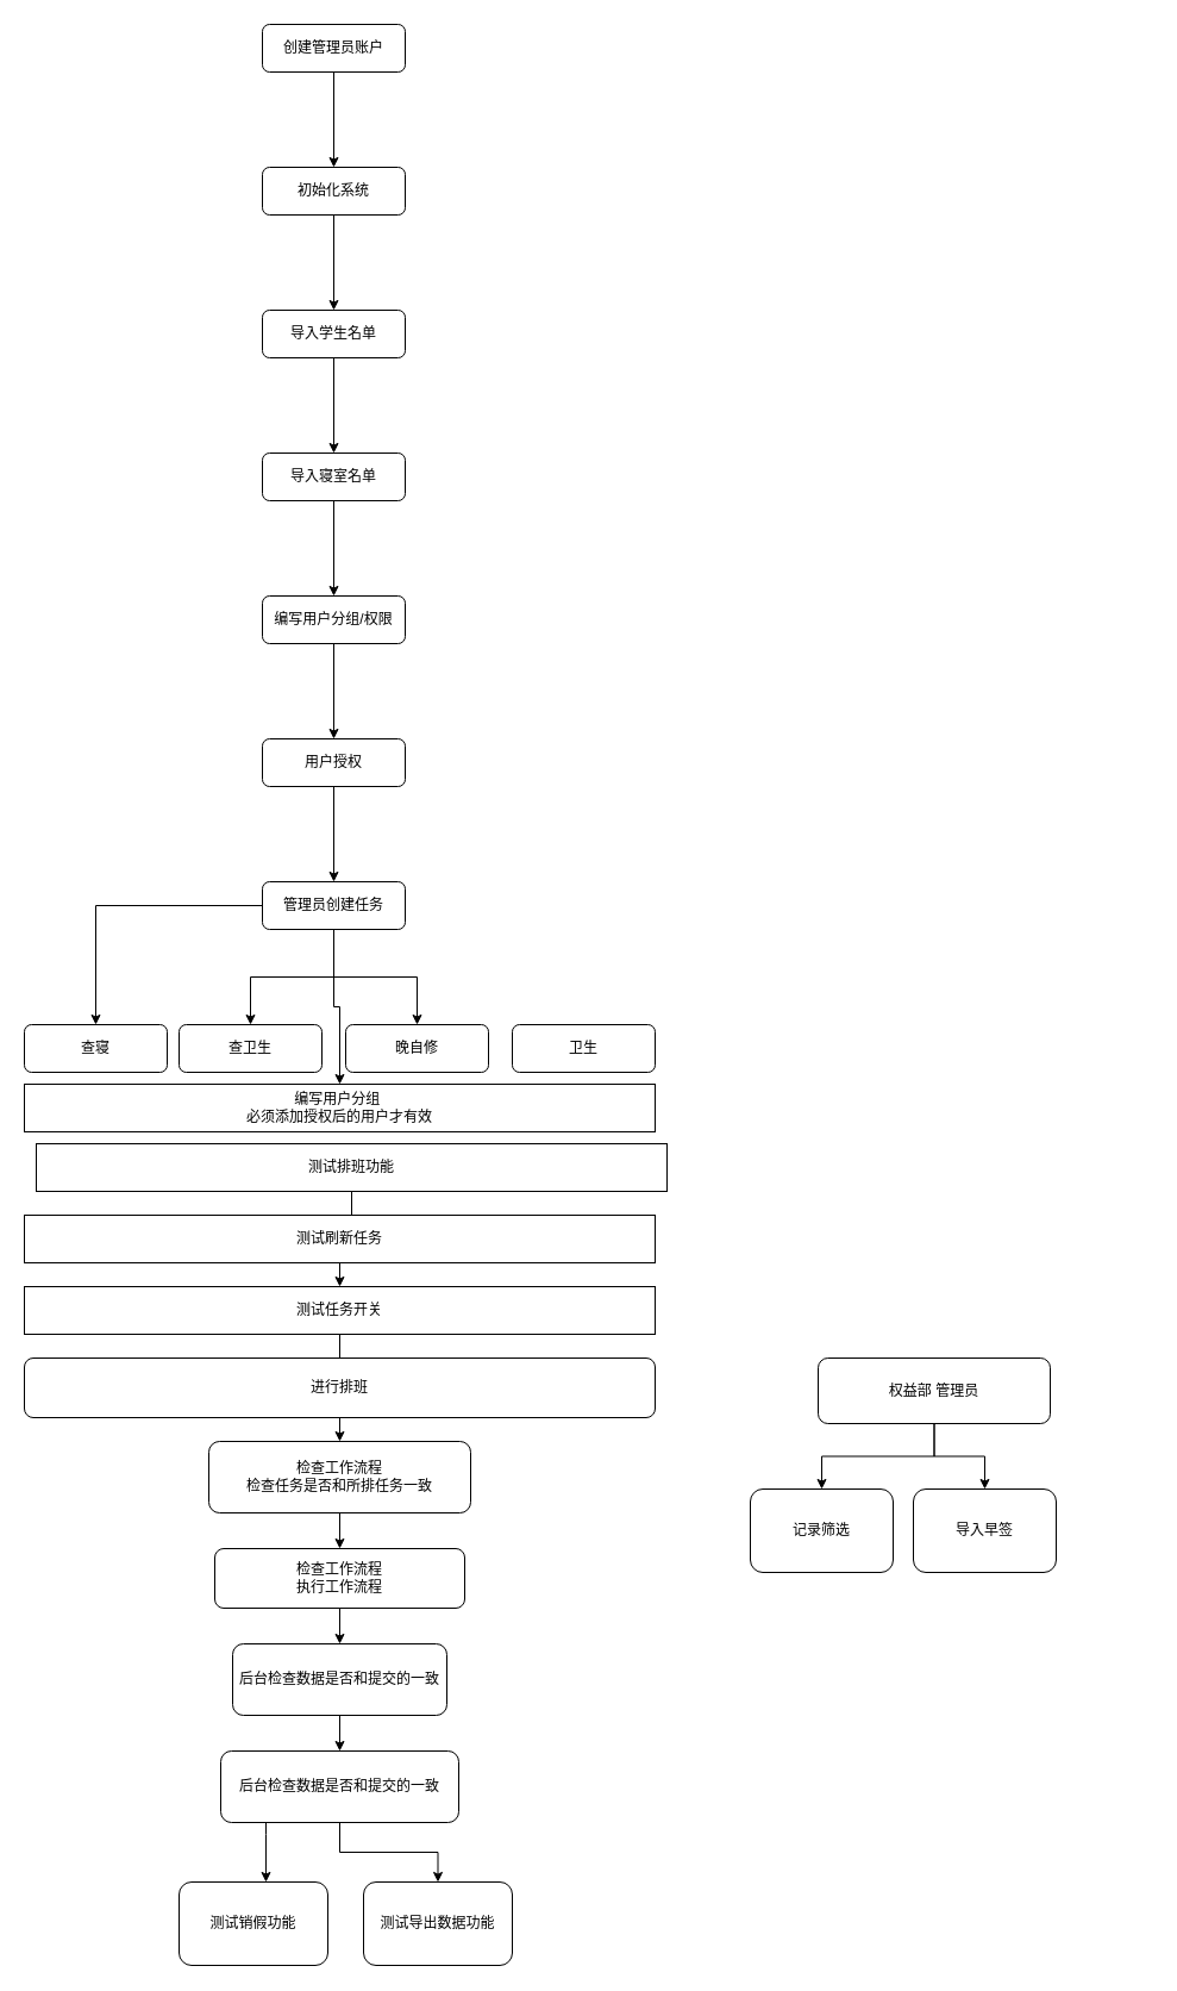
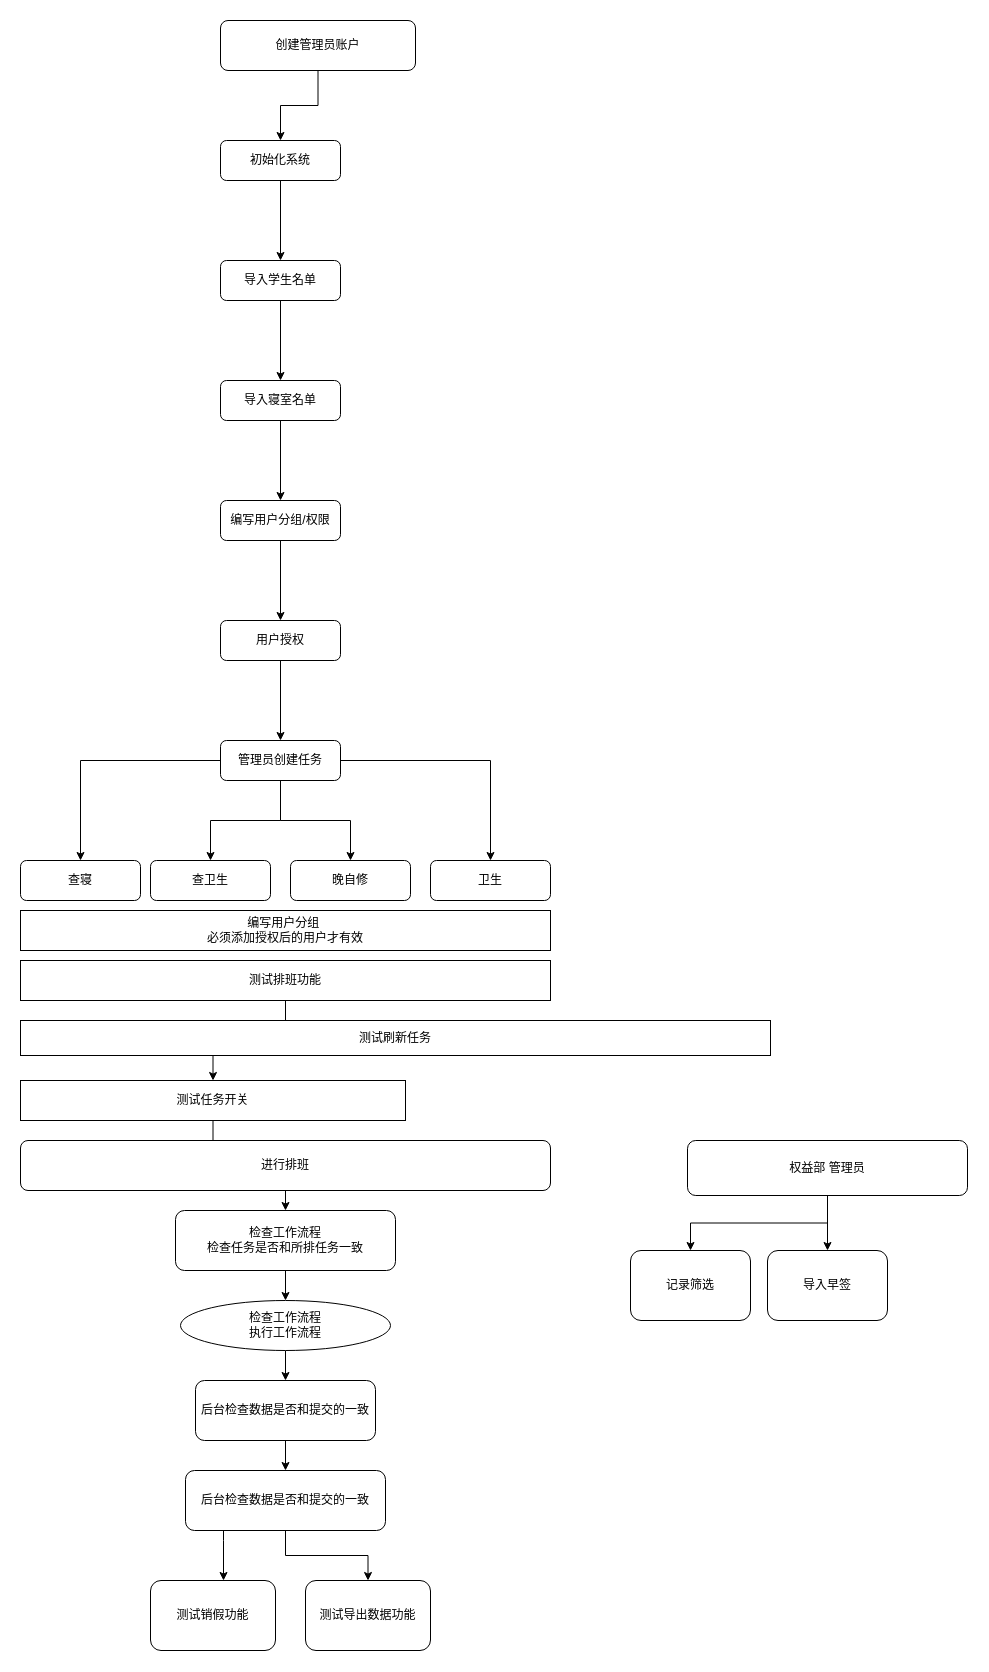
  <mxCell id="0" />
  <mxCell id="1" parent="0" />
  <mxCell id="2" value="" style="edgeStyle=orthogonalEdgeStyle;rounded=0;orthogonalLoop=1;jettySize=auto;html=1;" edge="1" parent="1" source="3" target="5"><mxGeometry relative="1" as="geometry" /></mxCell>
- <mxCell id="3" value="创建管理员账户" style="rounded=1;whiteSpace=wrap;html=1;fontSize=12;glass=0;strokeWidth=1;shadow=0;" parent="1" vertex="1"><mxGeometry x="220" y="20" width="120" height="40" as="geometry" /></mxCell>
+ <mxCell id="3" value="创建管理员账户" style="rounded=1;whiteSpace=wrap;html=1;fontSize=12;glass=0;strokeWidth=1;shadow=0;" parent="1" vertex="1"><mxGeometry x="220" y="20" width="195" height="50" as="geometry" /></mxCell>
  <mxCell id="4" value="" style="edgeStyle=orthogonalEdgeStyle;rounded=0;orthogonalLoop=1;jettySize=auto;html=1;" edge="1" parent="1" source="5" target="7"><mxGeometry relative="1" as="geometry" /></mxCell>
  <mxCell id="5" value="初始化系统" style="rounded=1;whiteSpace=wrap;html=1;fontSize=12;glass=0;strokeWidth=1;shadow=0;" vertex="1" parent="1"><mxGeometry x="220" y="140" width="120" height="40" as="geometry" /></mxCell>
  <mxCell id="6" value="" style="edgeStyle=orthogonalEdgeStyle;rounded=0;orthogonalLoop=1;jettySize=auto;html=1;" edge="1" parent="1" source="7" target="9"><mxGeometry relative="1" as="geometry" /></mxCell>
  <mxCell id="7" value="导入学生名单" style="rounded=1;whiteSpace=wrap;html=1;fontSize=12;glass=0;strokeWidth=1;shadow=0;" vertex="1" parent="1"><mxGeometry x="220" y="260" width="120" height="40" as="geometry" /></mxCell>
  <mxCell id="8" value="" style="edgeStyle=orthogonalEdgeStyle;rounded=0;orthogonalLoop=1;jettySize=auto;html=1;" edge="1" parent="1" source="9" target="11"><mxGeometry relative="1" as="geometry" /></mxCell>
  <mxCell id="9" value="导入寝室名单" style="rounded=1;whiteSpace=wrap;html=1;fontSize=12;glass=0;strokeWidth=1;shadow=0;" vertex="1" parent="1"><mxGeometry x="220" y="380" width="120" height="40" as="geometry" /></mxCell>
  <mxCell id="10" value="" style="edgeStyle=orthogonalEdgeStyle;rounded=0;orthogonalLoop=1;jettySize=auto;html=1;" edge="1" parent="1" source="11" target="13"><mxGeometry relative="1" as="geometry" /></mxCell>
  <mxCell id="11" value="编写用户分组/权限" style="rounded=1;whiteSpace=wrap;html=1;fontSize=12;glass=0;strokeWidth=1;shadow=0;" vertex="1" parent="1"><mxGeometry x="220" y="500" width="120" height="40" as="geometry" /></mxCell>
  <mxCell id="12" value="" style="edgeStyle=orthogonalEdgeStyle;rounded=0;orthogonalLoop=1;jettySize=auto;html=1;" edge="1" parent="1" source="13" target="18"><mxGeometry relative="1" as="geometry" /></mxCell>
  <mxCell id="13" value="用户授权" style="rounded=1;whiteSpace=wrap;html=1;fontSize=12;glass=0;strokeWidth=1;shadow=0;" vertex="1" parent="1"><mxGeometry x="220" y="620" width="120" height="40" as="geometry" /></mxCell>
  <mxCell id="14" value="" style="edgeStyle=orthogonalEdgeStyle;rounded=0;orthogonalLoop=1;jettySize=auto;html=1;" edge="1" parent="1" source="18" target="19"><mxGeometry relative="1" as="geometry" /></mxCell>
  <mxCell id="15" value="" style="edgeStyle=orthogonalEdgeStyle;rounded=0;orthogonalLoop=1;jettySize=auto;html=1;" edge="1" parent="1" source="18" target="20"><mxGeometry relative="1" as="geometry" /></mxCell>
  <mxCell id="16" value="" style="edgeStyle=orthogonalEdgeStyle;rounded=0;orthogonalLoop=1;jettySize=auto;html=1;" edge="1" parent="1" source="18" target="21"><mxGeometry relative="1" as="geometry" /></mxCell>
- <mxCell id="17" value="" style="edgeStyle=orthogonalEdgeStyle;rounded=0;orthogonalLoop=1;jettySize=auto;html=1;" edge="1" parent="1" source="18" target="31"><mxGeometry relative="1" as="geometry" /></mxCell>
+ <mxCell id="17" value="" style="edgeStyle=orthogonalEdgeStyle;rounded=0;orthogonalLoop=1;jettySize=auto;html=1;" edge="1" parent="1" source="18" target="22"><mxGeometry relative="1" as="geometry" /></mxCell>
  <mxCell id="18" value="管理员创建任务" style="rounded=1;whiteSpace=wrap;html=1;fontSize=12;glass=0;strokeWidth=1;shadow=0;" vertex="1" parent="1"><mxGeometry x="220" y="740" width="120" height="40" as="geometry" /></mxCell>
  <mxCell id="19" value="查寝" style="rounded=1;whiteSpace=wrap;html=1;fontSize=12;glass=0;strokeWidth=1;shadow=0;" vertex="1" parent="1"><mxGeometry x="20" y="860" width="120" height="40" as="geometry" /></mxCell>
  <mxCell id="20" value="查卫生" style="rounded=1;whiteSpace=wrap;html=1;fontSize=12;glass=0;strokeWidth=1;shadow=0;" vertex="1" parent="1"><mxGeometry x="150" y="860" width="120" height="40" as="geometry" /></mxCell>
  <mxCell id="21" value="晚自修" style="rounded=1;whiteSpace=wrap;html=1;fontSize=12;glass=0;strokeWidth=1;shadow=0;" vertex="1" parent="1"><mxGeometry x="290" y="860" width="120" height="40" as="geometry" /></mxCell>
  <mxCell id="22" value="卫生" style="rounded=1;whiteSpace=wrap;html=1;fontSize=12;glass=0;strokeWidth=1;shadow=0;" vertex="1" parent="1"><mxGeometry x="430" y="860" width="120" height="40" as="geometry" /></mxCell>
  <mxCell id="23" value="" style="edgeStyle=orthogonalEdgeStyle;rounded=0;orthogonalLoop=1;jettySize=auto;html=1;" edge="1" parent="1" source="24" target="27"><mxGeometry relative="1" as="geometry" /></mxCell>
- <mxCell id="24" value="测试排班功能" style="rounded=0;whiteSpace=wrap;html=1;" vertex="1" parent="1"><mxGeometry x="30" y="960" width="530" height="40" as="geometry" /></mxCell>
- <mxCell id="25" value="测试刷新任务" style="rounded=0;whiteSpace=wrap;html=1;" vertex="1" parent="1"><mxGeometry x="20" y="1020" width="530" height="40" as="geometry" /></mxCell>
+ <mxCell id="24" value="测试排班功能" style="rounded=0;whiteSpace=wrap;html=1;" vertex="1" parent="1"><mxGeometry x="20" y="960" width="530" height="40" as="geometry" /></mxCell>
+ <mxCell id="25" value="测试刷新任务" style="rounded=0;whiteSpace=wrap;html=1;" vertex="1" parent="1"><mxGeometry x="20" y="1020" width="750" height="35" as="geometry" /></mxCell>
  <mxCell id="26" value="" style="edgeStyle=orthogonalEdgeStyle;rounded=0;orthogonalLoop=1;jettySize=auto;html=1;" edge="1" parent="1" source="27" target="30"><mxGeometry relative="1" as="geometry" /></mxCell>
- <mxCell id="27" value="测试任务开关" style="rounded=0;whiteSpace=wrap;html=1;" vertex="1" parent="1"><mxGeometry x="20" y="1080" width="530" height="40" as="geometry" /></mxCell>
+ <mxCell id="27" value="测试任务开关" style="rounded=0;whiteSpace=wrap;html=1;" vertex="1" parent="1"><mxGeometry x="20" y="1080" width="385" height="40" as="geometry" /></mxCell>
  <mxCell id="28" value="进行排班" style="rounded=1;whiteSpace=wrap;html=1;" vertex="1" parent="1"><mxGeometry x="20" y="1140" width="530" height="50" as="geometry" /></mxCell>
  <mxCell id="29" value="" style="edgeStyle=orthogonalEdgeStyle;rounded=0;orthogonalLoop=1;jettySize=auto;html=1;" edge="1" parent="1" source="30" target="33"><mxGeometry relative="1" as="geometry" /></mxCell>
  <mxCell id="30" value="检查工作流程&lt;br&gt;检查任务是否和所排任务一致" style="rounded=1;whiteSpace=wrap;html=1;" vertex="1" parent="1"><mxGeometry x="175" y="1210" width="220" height="60" as="geometry" /></mxCell>
  <mxCell id="31" value="编写用户分组&amp;nbsp;&lt;br&gt;必须添加授权后的用户才有效" style="rounded=0;whiteSpace=wrap;html=1;" vertex="1" parent="1"><mxGeometry x="20" y="910" width="530" height="40" as="geometry" /></mxCell>
  <mxCell id="32" value="" style="edgeStyle=orthogonalEdgeStyle;rounded=0;orthogonalLoop=1;jettySize=auto;html=1;" edge="1" parent="1" source="33" target="35"><mxGeometry relative="1" as="geometry" /></mxCell>
- <mxCell id="33" value="检查工作流程&lt;br&gt;执行工作流程" style="rounded=1;whiteSpace=wrap;html=1;" vertex="1" parent="1"><mxGeometry x="180" y="1300" width="210" height="50" as="geometry" /></mxCell>
+ <mxCell id="33" value="检查工作流程&lt;br&gt;执行工作流程" style="ellipse;whiteSpace=wrap;html=1;" vertex="1" parent="1"><mxGeometry x="180" y="1300" width="210" height="50" as="geometry" /></mxCell>
  <mxCell id="34" value="" style="edgeStyle=orthogonalEdgeStyle;rounded=0;orthogonalLoop=1;jettySize=auto;html=1;" edge="1" parent="1" source="35" target="38"><mxGeometry relative="1" as="geometry" /></mxCell>
  <mxCell id="35" value="后台检查数据是否和提交的一致" style="rounded=1;whiteSpace=wrap;html=1;" vertex="1" parent="1"><mxGeometry x="195" y="1380" width="180" height="60" as="geometry" /></mxCell>
  <mxCell id="36" value="" style="edgeStyle=orthogonalEdgeStyle;rounded=0;orthogonalLoop=1;jettySize=auto;html=1;" edge="1" parent="1" source="38" target="39"><mxGeometry relative="1" as="geometry"><Array as="points"><mxPoint x="223" y="1540" /><mxPoint x="223" y="1540" /></Array></mxGeometry></mxCell>
  <mxCell id="37" style="edgeStyle=orthogonalEdgeStyle;rounded=0;orthogonalLoop=1;jettySize=auto;html=1;" edge="1" parent="1" source="38" target="40"><mxGeometry relative="1" as="geometry" /></mxCell>
  <mxCell id="38" value="后台检查数据是否和提交的一致" style="rounded=1;whiteSpace=wrap;html=1;" vertex="1" parent="1"><mxGeometry x="185" y="1470" width="200" height="60" as="geometry" /></mxCell>
  <mxCell id="39" value="测试销假功能" style="rounded=1;whiteSpace=wrap;html=1;" vertex="1" parent="1"><mxGeometry x="150" y="1580" width="125" height="70" as="geometry" /></mxCell>
  <mxCell id="40" value="测试导出数据功能" style="rounded=1;whiteSpace=wrap;html=1;" vertex="1" parent="1"><mxGeometry x="305" y="1580" width="125" height="70" as="geometry" /></mxCell>
  <mxCell id="41" value="" style="edgeStyle=orthogonalEdgeStyle;rounded=0;orthogonalLoop=1;jettySize=auto;html=1;" edge="1" parent="1" source="43" target="44"><mxGeometry relative="1" as="geometry" /></mxCell>
  <mxCell id="42" style="edgeStyle=orthogonalEdgeStyle;rounded=0;orthogonalLoop=1;jettySize=auto;html=1;" edge="1" parent="1" source="43" target="45"><mxGeometry relative="1" as="geometry" /></mxCell>
- <mxCell id="43" value="权益部 管理员" style="rounded=1;whiteSpace=wrap;html=1;" vertex="1" parent="1"><mxGeometry x="687" y="1140" width="195" height="55" as="geometry" /></mxCell>
+ <mxCell id="43" value="权益部 管理员" style="rounded=1;whiteSpace=wrap;html=1;" vertex="1" parent="1"><mxGeometry x="687" y="1140" width="280" height="55" as="geometry" /></mxCell>
  <mxCell id="44" value="记录筛选" style="rounded=1;whiteSpace=wrap;html=1;" vertex="1" parent="1"><mxGeometry x="630" y="1250" width="120" height="70" as="geometry" /></mxCell>
  <mxCell id="45" value="导入早签" style="rounded=1;whiteSpace=wrap;html=1;" vertex="1" parent="1"><mxGeometry x="767" y="1250" width="120" height="70" as="geometry" /></mxCell>
